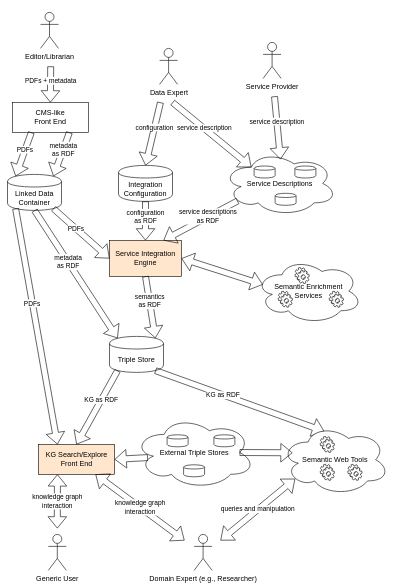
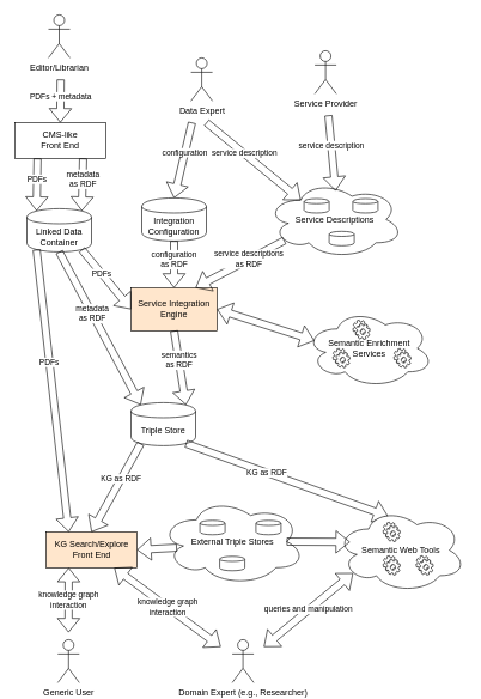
  <mxCell id="0" />
  <mxCell id="1" parent="0" />
  <mxCell id="2" value="Editor/Librarian" style="shape=umlActor;verticalLabelPosition=bottom;labelBackgroundColor=#ffffff;verticalAlign=top;html=1;outlineConnect=0;" parent="1" vertex="1"><mxGeometry x="67" y="20" width="30" height="60" as="geometry" /></mxCell>
  <mxCell id="3" value="CMS-like&lt;br&gt;Front End" style="rounded=0;whiteSpace=wrap;html=1;" parent="1" vertex="1"><mxGeometry x="20" y="170" width="127" height="50" as="geometry" /></mxCell>
  <mxCell id="4" value="Service Integration Engine" style="rounded=0;whiteSpace=wrap;html=1;fillColor=#ffe6cc;" parent="1" vertex="1"><mxGeometry x="182" y="400" width="120" height="60" as="geometry" /></mxCell>
- <mxCell id="5" value="&lt;span&gt;Linked Data Container&lt;/span&gt;" style="shape=cylinder;whiteSpace=wrap;html=1;boundedLbl=1;backgroundOutline=1;" vertex="1" parent="1"><mxGeometry x="12" y="290" width="90" height="60" as="geometry" /></mxCell>
+ <mxCell id="5" value="&lt;span&gt;Linked Data Container&lt;/span&gt;" style="shape=cylinder;whiteSpace=wrap;html=1;boundedLbl=1;backgroundOutline=1;" vertex="1" parent="1"><mxGeometry x="37" y="290" width="90" height="60" as="geometry" /></mxCell>
  <mxCell id="6" value="&lt;span&gt;Integration&lt;br&gt;Configuration&lt;/span&gt;" style="shape=cylinder;whiteSpace=wrap;html=1;boundedLbl=1;backgroundOutline=1;" vertex="1" parent="1"><mxGeometry x="197" y="275" width="90" height="60" as="geometry" /></mxCell>
  <mxCell id="7" value="&lt;span&gt;Triple Store&lt;/span&gt;" style="shape=cylinder;whiteSpace=wrap;html=1;boundedLbl=1;backgroundOutline=1;" vertex="1" parent="1"><mxGeometry x="182" y="560" width="90" height="60" as="geometry" /></mxCell>
  <mxCell id="8" value="KG Search/Explore&lt;br&gt;Front End" style="rounded=0;whiteSpace=wrap;html=1;fillColor=#ffe6cc;" vertex="1" parent="1"><mxGeometry x="63.5" y="740" width="127" height="50" as="geometry" /></mxCell>
  <mxCell id="9" value="Generic User" style="shape=umlActor;verticalLabelPosition=bottom;labelBackgroundColor=#ffffff;verticalAlign=top;html=1;outlineConnect=0;" vertex="1" parent="1"><mxGeometry x="80" y="890" width="30" height="60" as="geometry" /></mxCell>
  <mxCell id="10" value="Domain Expert (e.g., Researcher)" style="shape=umlActor;verticalLabelPosition=bottom;labelBackgroundColor=#ffffff;verticalAlign=top;html=1;outlineConnect=0;" vertex="1" parent="1"><mxGeometry x="323" y="890" width="30" height="60" as="geometry" /></mxCell>
  <mxCell id="11" value="PDFs&amp;nbsp;+ metadata" style="shape=flexArrow;endArrow=classic;html=1;entryX=0.5;entryY=0;entryDx=0;entryDy=0;" edge="1" parent="1" target="3"><mxGeometry x="-0.2" width="50" height="50" relative="1" as="geometry"><mxPoint x="84" y="110" as="sourcePoint" /><mxPoint x="-223" y="580" as="targetPoint" /><Array as="points" /><mxPoint as="offset" /></mxGeometry></mxCell>
  <mxCell id="12" value="PDFs" style="shape=flexArrow;endArrow=classic;html=1;entryX=0.15;entryY=0.05;entryDx=0;entryDy=0;exitX=0.25;exitY=1;exitDx=0;exitDy=0;entryPerimeter=0;" edge="1" parent="1" source="3" target="5"><mxGeometry x="-0.2" width="50" height="50" relative="1" as="geometry"><mxPoint x="-34" y="265" as="sourcePoint" /><mxPoint x="-34" y="325" as="targetPoint" /><Array as="points" /><mxPoint as="offset" /></mxGeometry></mxCell>
  <mxCell id="13" value="metadata&lt;br&gt;as RDF&lt;br&gt;" style="shape=flexArrow;endArrow=classic;html=1;entryX=0.85;entryY=0.05;entryDx=0;entryDy=0;entryPerimeter=0;exitX=0.75;exitY=1;exitDx=0;exitDy=0;" edge="1" parent="1" source="3" target="5"><mxGeometry x="-0.2" width="50" height="50" relative="1" as="geometry"><mxPoint x="147" y="250" as="sourcePoint" /><mxPoint x="94" y="180" as="targetPoint" /><Array as="points" /><mxPoint as="offset" /></mxGeometry></mxCell>
  <mxCell id="14" value="PDFs" style="shape=flexArrow;endArrow=classic;html=1;entryX=0.25;entryY=0;entryDx=0;entryDy=0;exitX=0.15;exitY=0.95;exitDx=0;exitDy=0;exitPerimeter=0;" edge="1" parent="1" source="5" target="8"><mxGeometry x="-0.2" width="50" height="50" relative="1" as="geometry"><mxPoint x="62" y="230" as="sourcePoint" /><mxPoint x="61" y="303" as="targetPoint" /><Array as="points" /><mxPoint as="offset" /></mxGeometry></mxCell>
  <mxCell id="15" value="metadata&lt;br&gt;as RDF&lt;br&gt;" style="shape=flexArrow;endArrow=classic;html=1;entryX=0.15;entryY=0.05;entryDx=0;entryDy=0;entryPerimeter=0;exitX=0.5;exitY=1;exitDx=0;exitDy=0;" edge="1" parent="1" source="5" target="7"><mxGeometry x="-0.2" width="50" height="50" relative="1" as="geometry"><mxPoint x="125" y="230" as="sourcePoint" /><mxPoint x="124" y="303" as="targetPoint" /><Array as="points" /><mxPoint as="offset" /></mxGeometry></mxCell>
  <mxCell id="16" value="PDFs" style="shape=flexArrow;endArrow=classic;html=1;entryX=0;entryY=0.5;entryDx=0;entryDy=0;exitX=0.85;exitY=0.95;exitDx=0;exitDy=0;exitPerimeter=0;" edge="1" parent="1" source="5" target="4"><mxGeometry x="-0.2" width="50" height="50" relative="1" as="geometry"><mxPoint x="62" y="230" as="sourcePoint" /><mxPoint x="61" y="303" as="targetPoint" /><Array as="points" /><mxPoint as="offset" /></mxGeometry></mxCell>
  <mxCell id="17" value="configuration&lt;br&gt;as RDF&lt;br&gt;" style="shape=flexArrow;endArrow=classic;html=1;entryX=0.5;entryY=0;entryDx=0;entryDy=0;exitX=0.5;exitY=1;exitDx=0;exitDy=0;" edge="1" parent="1" source="6" target="4"><mxGeometry x="-0.2" width="50" height="50" relative="1" as="geometry"><mxPoint x="268" y="158.5" as="sourcePoint" /><mxPoint x="267" y="231.5" as="targetPoint" /><Array as="points" /><mxPoint as="offset" /></mxGeometry></mxCell>
  <mxCell id="18" value="semantics&lt;br&gt;as RDF&lt;br&gt;" style="shape=flexArrow;endArrow=classic;html=1;entryX=0.85;entryY=0.05;entryDx=0;entryDy=0;entryPerimeter=0;exitX=0.5;exitY=1;exitDx=0;exitDy=0;" edge="1" parent="1" source="4" target="7"><mxGeometry x="-0.2" width="50" height="50" relative="1" as="geometry"><mxPoint x="92" y="360" as="sourcePoint" /><mxPoint x="151" y="573" as="targetPoint" /><Array as="points" /><mxPoint as="offset" /></mxGeometry></mxCell>
  <mxCell id="19" value="KG as RDF&lt;br&gt;" style="shape=flexArrow;endArrow=classic;html=1;entryX=0.5;entryY=0;entryDx=0;entryDy=0;exitX=0.15;exitY=0.95;exitDx=0;exitDy=0;exitPerimeter=0;" edge="1" parent="1" source="7" target="8"><mxGeometry x="-0.2" width="50" height="50" relative="1" as="geometry"><mxPoint x="396" y="560" as="sourcePoint" /><mxPoint x="358" y="663" as="targetPoint" /><Array as="points" /><mxPoint as="offset" /></mxGeometry></mxCell>
  <mxCell id="20" value="KG as RDF&lt;br&gt;" style="shape=flexArrow;endArrow=classic;html=1;exitX=0.85;exitY=0.95;exitDx=0;exitDy=0;exitPerimeter=0;entryX=0.4;entryY=0.1;entryDx=0;entryDy=0;entryPerimeter=0;" edge="1" parent="1" source="7" target="24"><mxGeometry x="-0.2" width="50" height="50" relative="1" as="geometry"><mxPoint x="151" y="627" as="sourcePoint" /><mxPoint x="347" y="730" as="targetPoint" /><Array as="points" /><mxPoint as="offset" /></mxGeometry></mxCell>
  <mxCell id="21" value="knowledge graph&lt;br&gt;interaction" style="shape=flexArrow;endArrow=classic;startArrow=classic;html=1;entryX=0.25;entryY=1;entryDx=0;entryDy=0;" edge="1" parent="1" target="8"><mxGeometry width="50" height="50" relative="1" as="geometry"><mxPoint x="95" y="880" as="sourcePoint" /><mxPoint x="-33" y="730" as="targetPoint" /></mxGeometry></mxCell>
  <mxCell id="22" value="knowledge graph&lt;br&gt;interaction" style="shape=flexArrow;endArrow=classic;startArrow=classic;html=1;entryX=0.75;entryY=1;entryDx=0;entryDy=0;" edge="1" parent="1" target="8"><mxGeometry width="50" height="50" relative="1" as="geometry"><mxPoint x="307" y="900" as="sourcePoint" /><mxPoint x="137" y="800" as="targetPoint" /></mxGeometry></mxCell>
  <mxCell id="23" value="" style="group" vertex="1" connectable="0" parent="1"><mxGeometry x="468" y="706.5" width="180" height="118" as="geometry" /></mxCell>
  <mxCell id="24" value="Semantic Web Tools" style="ellipse;shape=cloud;whiteSpace=wrap;html=1;" vertex="1" parent="23"><mxGeometry width="180" height="118" as="geometry" /></mxCell>
  <mxCell id="25" value="" style="shape=mxgraph.bpmn.service_task;html=1;outlineConnect=0;" vertex="1" parent="23"><mxGeometry x="65" y="20" width="24" height="27" as="geometry" /></mxCell>
  <mxCell id="26" value="" style="shape=mxgraph.bpmn.service_task;html=1;outlineConnect=0;" vertex="1" parent="23"><mxGeometry x="111" y="66.5" width="24" height="27" as="geometry" /></mxCell>
  <mxCell id="27" value="" style="shape=mxgraph.bpmn.service_task;html=1;outlineConnect=0;" vertex="1" parent="23"><mxGeometry x="65" y="66.5" width="24" height="27" as="geometry" /></mxCell>
  <mxCell id="28" value="" style="group" vertex="1" connectable="0" parent="1"><mxGeometry x="223" y="693" width="201" height="121" as="geometry" /></mxCell>
  <mxCell id="29" value="External Triple Stores" style="ellipse;shape=cloud;whiteSpace=wrap;html=1;" vertex="1" parent="28"><mxGeometry width="201" height="121" as="geometry" /></mxCell>
  <mxCell id="30" value="" style="shape=cylinder;whiteSpace=wrap;html=1;boundedLbl=1;backgroundOutline=1;" vertex="1" parent="28"><mxGeometry x="55" y="31" width="35" height="20" as="geometry" /></mxCell>
  <mxCell id="31" value="" style="shape=cylinder;whiteSpace=wrap;html=1;boundedLbl=1;backgroundOutline=1;" vertex="1" parent="28"><mxGeometry x="82.5" y="81" width="35" height="20" as="geometry" /></mxCell>
  <mxCell id="32" value="" style="shape=cylinder;whiteSpace=wrap;html=1;boundedLbl=1;backgroundOutline=1;" vertex="1" parent="28"><mxGeometry x="133" y="31" width="35" height="20" as="geometry" /></mxCell>
  <mxCell id="33" value="" style="shape=flexArrow;endArrow=classic;html=1;entryX=1;entryY=0.5;entryDx=0;entryDy=0;exitX=0.114;exitY=0.57;exitDx=0;exitDy=0;exitPerimeter=0;" edge="1" parent="1" source="29" target="8"><mxGeometry x="-0.2" width="50" height="50" relative="1" as="geometry"><mxPoint x="151" y="627" as="sourcePoint" /><mxPoint x="137" y="750" as="targetPoint" /><Array as="points" /><mxPoint as="offset" /></mxGeometry></mxCell>
  <mxCell id="34" value="" style="shape=flexArrow;endArrow=classic;html=1;exitX=0.875;exitY=0.5;exitDx=0;exitDy=0;exitPerimeter=0;" edge="1" parent="1" source="29"><mxGeometry x="-0.2" width="50" height="50" relative="1" as="geometry"><mxPoint x="362" y="646" as="sourcePoint" /><mxPoint x="487" y="754" as="targetPoint" /><Array as="points" /><mxPoint as="offset" /></mxGeometry></mxCell>
  <mxCell id="35" value="queries and manipulation" style="shape=flexArrow;endArrow=classic;startArrow=classic;html=1;entryX=0.13;entryY=0.77;entryDx=0;entryDy=0;entryPerimeter=0;" edge="1" parent="1" target="24"><mxGeometry width="50" height="50" relative="1" as="geometry"><mxPoint x="367" y="900" as="sourcePoint" /><mxPoint x="169" y="800" as="targetPoint" /></mxGeometry></mxCell>
  <mxCell id="36" value="" style="group" vertex="1" connectable="0" parent="1"><mxGeometry x="371" y="251" width="194" height="108" as="geometry" /></mxCell>
  <mxCell id="37" value="" style="group" vertex="1" connectable="0" parent="36"><mxGeometry width="194" height="108" as="geometry" /></mxCell>
  <mxCell id="38" value="Service Descriptions" style="ellipse;shape=cloud;whiteSpace=wrap;html=1;" vertex="1" parent="37"><mxGeometry width="190" height="108" as="geometry" /></mxCell>
  <mxCell id="39" value="" style="shape=cylinder;whiteSpace=wrap;html=1;boundedLbl=1;backgroundOutline=1;" vertex="1" parent="37"><mxGeometry x="52" y="25" width="35" height="20" as="geometry" /></mxCell>
  <mxCell id="40" value="" style="shape=cylinder;whiteSpace=wrap;html=1;boundedLbl=1;backgroundOutline=1;" vertex="1" parent="37"><mxGeometry x="87" y="70.5" width="35" height="20" as="geometry" /></mxCell>
  <mxCell id="41" value="" style="shape=cylinder;whiteSpace=wrap;html=1;boundedLbl=1;backgroundOutline=1;" vertex="1" parent="37"><mxGeometry x="120" y="25" width="35" height="20" as="geometry" /></mxCell>
  <mxCell id="42" value="" style="group" vertex="1" connectable="0" parent="1"><mxGeometry x="425" y="430" width="178" height="109" as="geometry" /></mxCell>
  <mxCell id="43" value="Semantic Enrichment&lt;br&gt;Services" style="ellipse;shape=cloud;whiteSpace=wrap;html=1;" vertex="1" parent="42"><mxGeometry width="178" height="109" as="geometry" /></mxCell>
  <mxCell id="44" value="" style="shape=mxgraph.bpmn.service_task;html=1;outlineConnect=0;" vertex="1" parent="42"><mxGeometry x="66" y="15" width="24" height="27" as="geometry" /></mxCell>
  <mxCell id="45" value="" style="shape=mxgraph.bpmn.service_task;html=1;outlineConnect=0;" vertex="1" parent="42"><mxGeometry x="123" y="54.5" width="24" height="27" as="geometry" /></mxCell>
  <mxCell id="46" value="" style="shape=mxgraph.bpmn.service_task;html=1;outlineConnect=0;" vertex="1" parent="42"><mxGeometry x="38" y="54.5" width="24" height="27" as="geometry" /></mxCell>
  <mxCell id="47" value="" style="shape=flexArrow;endArrow=classic;startArrow=classic;html=1;entryX=0.07;entryY=0.4;entryDx=0;entryDy=0;entryPerimeter=0;exitX=1;exitY=0.5;exitDx=0;exitDy=0;" edge="1" parent="1" source="4" target="43"><mxGeometry width="50" height="50" relative="1" as="geometry"><mxPoint x="377" y="910" as="sourcePoint" /><mxPoint x="501" y="807" as="targetPoint" /></mxGeometry></mxCell>
  <mxCell id="48" value="service descriptions&lt;br&gt;as RDF&lt;br&gt;" style="shape=flexArrow;endArrow=classic;html=1;entryX=0.75;entryY=0;entryDx=0;entryDy=0;exitX=0.13;exitY=0.77;exitDx=0;exitDy=0;exitPerimeter=0;" edge="1" parent="1" source="38" target="4"><mxGeometry x="-0.2" width="50" height="50" relative="1" as="geometry"><mxPoint x="252" y="470" as="sourcePoint" /><mxPoint x="269" y="573" as="targetPoint" /><Array as="points" /><mxPoint as="offset" /></mxGeometry></mxCell>
  <mxCell id="49" value="Data Expert" style="shape=umlActor;verticalLabelPosition=bottom;labelBackgroundColor=#ffffff;verticalAlign=top;html=1;outlineConnect=0;" vertex="1" parent="1"><mxGeometry x="265.5" y="80" width="30" height="60" as="geometry" /></mxCell>
  <mxCell id="50" value="Service Provider" style="shape=umlActor;verticalLabelPosition=bottom;labelBackgroundColor=#ffffff;verticalAlign=top;html=1;outlineConnect=0;" vertex="1" parent="1"><mxGeometry x="438" y="70" width="30" height="60" as="geometry" /></mxCell>
  <mxCell id="51" value="configuration" style="shape=flexArrow;endArrow=classic;html=1;entryX=0.5;entryY=0;entryDx=0;entryDy=0;" edge="1" parent="1" target="6"><mxGeometry x="-0.2" width="50" height="50" relative="1" as="geometry"><mxPoint x="267" y="170" as="sourcePoint" /><mxPoint x="94" y="180" as="targetPoint" /><Array as="points" /><mxPoint as="offset" /></mxGeometry></mxCell>
  <mxCell id="52" value="service description" style="shape=flexArrow;endArrow=classic;html=1;entryX=0.505;entryY=0.13;entryDx=0;entryDy=0;entryPerimeter=0;" edge="1" parent="1" target="38"><mxGeometry x="-0.2" width="50" height="50" relative="1" as="geometry"><mxPoint x="457" y="160" as="sourcePoint" /><mxPoint x="252" y="285" as="targetPoint" /><Array as="points" /><mxPoint as="offset" /></mxGeometry></mxCell>
  <mxCell id="53" value="service description" style="shape=flexArrow;endArrow=classic;html=1;entryX=0.25;entryY=0.25;entryDx=0;entryDy=0;entryPerimeter=0;" edge="1" parent="1" target="38"><mxGeometry x="-0.2" width="50" height="50" relative="1" as="geometry"><mxPoint x="287" y="170" as="sourcePoint" /><mxPoint x="477" y="275" as="targetPoint" /><Array as="points" /><mxPoint as="offset" /></mxGeometry></mxCell>
